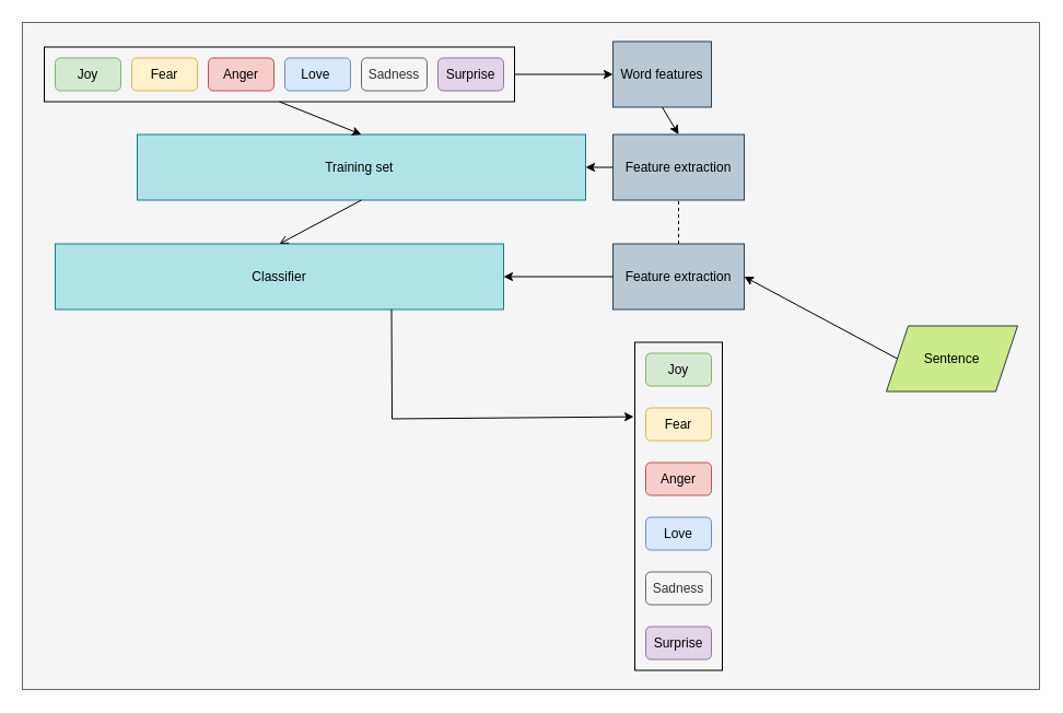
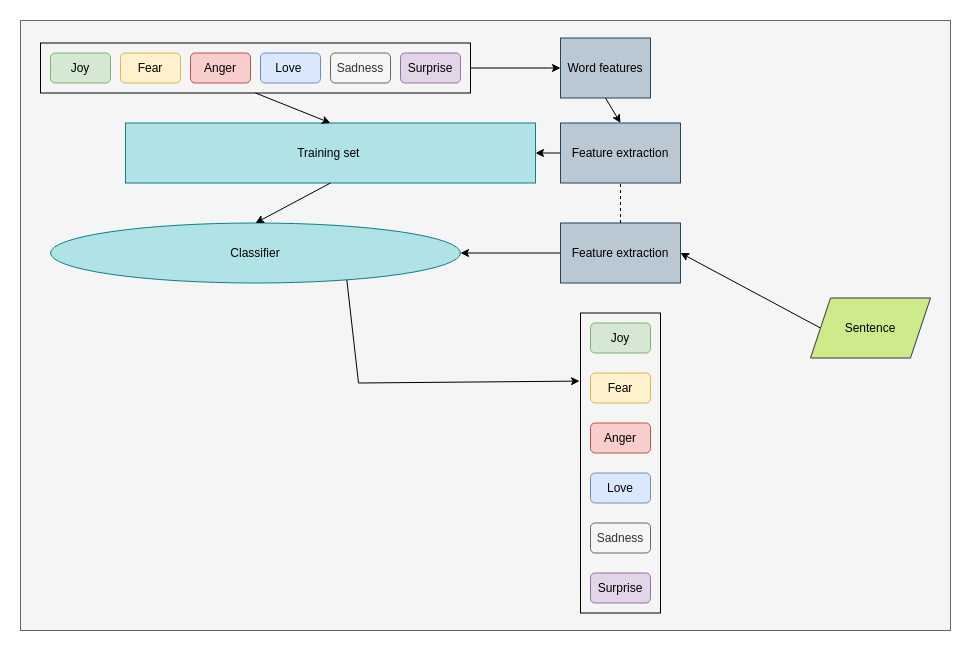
  <mxCell id="0" />
  <mxCell id="1" parent="0" />
  <mxCell id="2" value="" style="rounded=0;whiteSpace=wrap;html=1;fillColor=#f5f5f5;fontColor=#333333;strokeColor=#666666;" vertex="1" parent="1"><mxGeometry x="20" y="20" width="930" height="610" as="geometry" /></mxCell>
  <mxCell id="3" value="Joy" style="rounded=1;whiteSpace=wrap;html=1;fillColor=#d5e8d4;strokeColor=#82b366;" vertex="1" parent="1"><mxGeometry x="50" y="52.5" width="60" height="30" as="geometry" /></mxCell>
  <mxCell id="4" value="Fear" style="rounded=1;whiteSpace=wrap;html=1;fillColor=#fff2cc;strokeColor=#d6b656;" vertex="1" parent="1"><mxGeometry x="120" y="52.5" width="60" height="30" as="geometry" /></mxCell>
  <mxCell id="5" value="Anger" style="rounded=1;whiteSpace=wrap;html=1;fillColor=#f8cecc;strokeColor=#b85450;" vertex="1" parent="1"><mxGeometry x="190" y="52.5" width="60" height="30" as="geometry" /></mxCell>
  <mxCell id="6" value="Love&amp;nbsp;" style="rounded=1;whiteSpace=wrap;html=1;fillColor=#dae8fc;strokeColor=#6c8ebf;" vertex="1" parent="1"><mxGeometry x="260" y="52.5" width="60" height="30" as="geometry" /></mxCell>
  <mxCell id="7" value="Sadness" style="rounded=1;whiteSpace=wrap;html=1;fillColor=#f5f5f5;strokeColor=#666666;fontColor=#333333;" vertex="1" parent="1"><mxGeometry x="330" y="52.5" width="60" height="30" as="geometry" /></mxCell>
  <mxCell id="8" value="Surprise" style="rounded=1;whiteSpace=wrap;html=1;fillColor=#e1d5e7;strokeColor=#9673a6;" vertex="1" parent="1"><mxGeometry x="400" y="52.5" width="60" height="30" as="geometry" /></mxCell>
  <mxCell id="9" value="Training set&amp;nbsp;" style="rounded=0;whiteSpace=wrap;html=1;fillColor=#b0e3e6;strokeColor=#0e8088;" vertex="1" parent="1"><mxGeometry x="125" y="122.5" width="410" height="60" as="geometry" /></mxCell>
- <mxCell id="10" value="Classifier" style="rounded=0;whiteSpace=wrap;html=1;fillColor=#b0e3e6;strokeColor=#0e8088;" vertex="1" parent="1"><mxGeometry x="50" y="222.5" width="410" height="60" as="geometry" /></mxCell>
+ <mxCell id="10" value="Classifier" style="ellipse;whiteSpace=wrap;html=1;fillColor=#b0e3e6;strokeColor=#0e8088;" vertex="1" parent="1"><mxGeometry x="50" y="222.5" width="410" height="60" as="geometry" /></mxCell>
  <mxCell id="11" value="Joy" style="rounded=1;whiteSpace=wrap;html=1;fillColor=#d5e8d4;strokeColor=#82b366;" vertex="1" parent="1"><mxGeometry x="590" y="322.5" width="60" height="30" as="geometry" /></mxCell>
  <mxCell id="12" value="Fear" style="rounded=1;whiteSpace=wrap;html=1;fillColor=#fff2cc;strokeColor=#d6b656;" vertex="1" parent="1"><mxGeometry x="590" y="372.5" width="60" height="30" as="geometry" /></mxCell>
  <mxCell id="13" value="Anger" style="rounded=1;whiteSpace=wrap;html=1;fillColor=#f8cecc;strokeColor=#b85450;" vertex="1" parent="1"><mxGeometry x="590" y="422.5" width="60" height="30" as="geometry" /></mxCell>
  <mxCell id="14" value="Love" style="rounded=1;whiteSpace=wrap;html=1;fillColor=#dae8fc;strokeColor=#6c8ebf;" vertex="1" parent="1"><mxGeometry x="590" y="472.5" width="60" height="30" as="geometry" /></mxCell>
  <mxCell id="15" value="Sadness" style="rounded=1;whiteSpace=wrap;html=1;fillColor=#f5f5f5;fontColor=#333333;strokeColor=#666666;" vertex="1" parent="1"><mxGeometry x="590" y="522.5" width="60" height="30" as="geometry" /></mxCell>
  <mxCell id="16" value="Surprise" style="rounded=1;whiteSpace=wrap;html=1;fillColor=#e1d5e7;strokeColor=#9673a6;" vertex="1" parent="1"><mxGeometry x="590" y="572.5" width="60" height="30" as="geometry" /></mxCell>
  <mxCell id="17" value="Word features" style="rounded=0;whiteSpace=wrap;html=1;fillColor=#bac8d3;strokeColor=#23445d;" vertex="1" parent="1"><mxGeometry x="560" y="37.5" width="90" height="60" as="geometry" /></mxCell>
  <mxCell id="18" value="Feature extraction" style="rounded=0;whiteSpace=wrap;html=1;fillColor=#bac8d3;strokeColor=#23445d;" vertex="1" parent="1"><mxGeometry x="560" y="122.5" width="120" height="60" as="geometry" /></mxCell>
  <mxCell id="19" value="Feature extraction" style="rounded=0;whiteSpace=wrap;html=1;fillColor=#bac8d3;strokeColor=#23445d;" vertex="1" parent="1"><mxGeometry x="560" y="222.5" width="120" height="60" as="geometry" /></mxCell>
  <mxCell id="20" value="Sentence" style="shape=parallelogram;perimeter=parallelogramPerimeter;whiteSpace=wrap;html=1;fixedSize=1;fillColor=#cdeb8b;strokeColor=#36393d;" vertex="1" parent="1"><mxGeometry x="810" y="297.5" width="120" height="60" as="geometry" /></mxCell>
  <mxCell id="21" value="" style="endArrow=classic;html=1;rounded=0;exitX=1;exitY=0.5;exitDx=0;exitDy=0;entryX=0;entryY=0.5;entryDx=0;entryDy=0;" edge="1" parent="1" source="22" target="17"><mxGeometry width="50" height="50" relative="1" as="geometry"><mxPoint x="440" y="32.5" as="sourcePoint" /><mxPoint x="490" y="-17.5" as="targetPoint" /></mxGeometry></mxCell>
  <mxCell id="22" value="" style="rounded=0;whiteSpace=wrap;html=1;fillColor=none;" vertex="1" parent="1"><mxGeometry x="40" y="42.5" width="430" height="50" as="geometry" /></mxCell>
  <mxCell id="23" value="" style="rounded=0;whiteSpace=wrap;html=1;fillColor=none;" vertex="1" parent="1"><mxGeometry x="580" y="312.5" width="80" height="300" as="geometry" /></mxCell>
  <mxCell id="24" value="" style="endArrow=classic;html=1;rounded=0;exitX=0.5;exitY=1;exitDx=0;exitDy=0;entryX=0.5;entryY=0;entryDx=0;entryDy=0;" edge="1" parent="1" source="17" target="18"><mxGeometry width="50" height="50" relative="1" as="geometry"><mxPoint x="450" y="352.5" as="sourcePoint" /><mxPoint x="500" y="302.5" as="targetPoint" /></mxGeometry></mxCell>
  <mxCell id="25" value="" style="endArrow=none;dashed=1;html=1;rounded=0;entryX=0.5;entryY=1;entryDx=0;entryDy=0;exitX=0.5;exitY=0;exitDx=0;exitDy=0;" edge="1" parent="1" source="19" target="18"><mxGeometry width="50" height="50" relative="1" as="geometry"><mxPoint x="450" y="352.5" as="sourcePoint" /><mxPoint x="500" y="302.5" as="targetPoint" /></mxGeometry></mxCell>
  <mxCell id="26" value="" style="endArrow=classic;html=1;rounded=0;exitX=0;exitY=0.5;exitDx=0;exitDy=0;entryX=1;entryY=0.5;entryDx=0;entryDy=0;" edge="1" parent="1" source="18" target="9"><mxGeometry width="50" height="50" relative="1" as="geometry"><mxPoint x="450" y="322.5" as="sourcePoint" /><mxPoint x="500" y="272.5" as="targetPoint" /></mxGeometry></mxCell>
  <mxCell id="27" value="" style="endArrow=classic;html=1;rounded=0;exitX=0;exitY=0.5;exitDx=0;exitDy=0;entryX=1;entryY=0.5;entryDx=0;entryDy=0;" edge="1" parent="1" source="19" target="10"><mxGeometry width="50" height="50" relative="1" as="geometry"><mxPoint x="450" y="322.5" as="sourcePoint" /><mxPoint x="500" y="272.5" as="targetPoint" /></mxGeometry></mxCell>
  <mxCell id="28" value="" style="endArrow=classic;html=1;rounded=0;exitX=0;exitY=0.5;exitDx=0;exitDy=0;entryX=1;entryY=0.5;entryDx=0;entryDy=0;" edge="1" parent="1" source="20" target="19"><mxGeometry width="50" height="50" relative="1" as="geometry"><mxPoint x="450" y="322.5" as="sourcePoint" /><mxPoint x="500" y="272.5" as="targetPoint" /></mxGeometry></mxCell>
  <mxCell id="29" value="" style="endArrow=classic;html=1;rounded=0;exitX=0.75;exitY=1;exitDx=0;exitDy=0;entryX=-0.012;entryY=0.227;entryDx=0;entryDy=0;entryPerimeter=0;" edge="1" parent="1" source="10" target="23"><mxGeometry width="50" height="50" relative="1" as="geometry"><mxPoint x="450" y="322.5" as="sourcePoint" /><mxPoint x="500" y="272.5" as="targetPoint" /><Array as="points"><mxPoint x="358" y="382.5" /></Array></mxGeometry></mxCell>
- <mxCell id="30" value="" style="endArrow=open;html=1;rounded=0;exitX=0.5;exitY=1;exitDx=0;exitDy=0;entryX=0.5;entryY=0;entryDx=0;entryDy=0;" edge="1" parent="1" source="9" target="10"><mxGeometry width="50" height="50" relative="1" as="geometry"><mxPoint x="450" y="322.5" as="sourcePoint" /><mxPoint x="500" y="272.5" as="targetPoint" /></mxGeometry></mxCell>
+ <mxCell id="30" value="" style="endArrow=classic;html=1;rounded=0;exitX=0.5;exitY=1;exitDx=0;exitDy=0;entryX=0.5;entryY=0;entryDx=0;entryDy=0;" edge="1" parent="1" source="9" target="10"><mxGeometry width="50" height="50" relative="1" as="geometry"><mxPoint x="450" y="322.5" as="sourcePoint" /><mxPoint x="500" y="272.5" as="targetPoint" /></mxGeometry></mxCell>
  <mxCell id="31" value="" style="endArrow=classic;html=1;rounded=0;exitX=0.5;exitY=1;exitDx=0;exitDy=0;entryX=0.5;entryY=0;entryDx=0;entryDy=0;" edge="1" parent="1" source="22" target="9"><mxGeometry width="50" height="50" relative="1" as="geometry"><mxPoint x="450" y="322.5" as="sourcePoint" /><mxPoint x="500" y="272.5" as="targetPoint" /></mxGeometry></mxCell>
